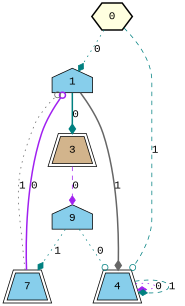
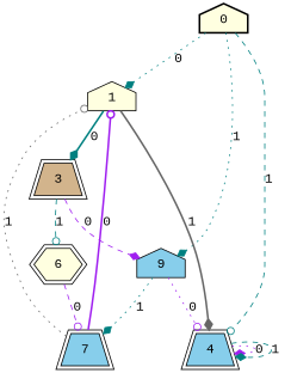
  digraph {
    fontname="Liberation Mono"
    node [fillcolor=lightyellow fontname="Liberation Mono" shape=trapezium style=filled peripheries=2]
    edge [arrowhead=diamond color=teal fontname="Liberation Mono" style=dotted]
-   0 [shape=hexagon style="bold,filled" peripheries=""]
-   1 [fillcolor=skyblue shape=house peripheries=""]
+   0 [shape=house style="bold,filled" peripheries=""]
+   1 [shape=house peripheries=""]
    n3 [fillcolor=skyblue label=9 shape=house peripheries=""]
    4 [fillcolor=skyblue]
    3 [fillcolor=tan]
    n6 [fillcolor=skyblue label=7]
+   6 [shape=hexagon]
    0 -> 1 [label=0]
+   0 -> n3 [label=1]
    0 -> 4 [arrowhead=odot label=1 style=dashed]
    1 -> 4 [color=gray40 label=1 style=bold]
    1 -> 3 [label=0 style=bold]
-   n3 -> 4 [arrowhead=odot label=0]
+   n3 -> 4 [arrowhead=odot color=purple label=0]
    n3 -> n6 [label=1]
    4 -> 4 [color=purple label=0]
    4 -> 4 [label=1 style=dashed]
    3 -> n3 [color=purple label=0 style=dashed]
+   3 -> 6 [arrowhead=odot label=1 style=dashed]
    n6 -> 1 [arrowhead=odot color=purple label=0 style=bold]
    n6 -> 1 [arrowhead=odot color=gray40 label=1]
+   6 -> n6 [arrowhead=odot color=purple label=0 style=dashed]
  }
